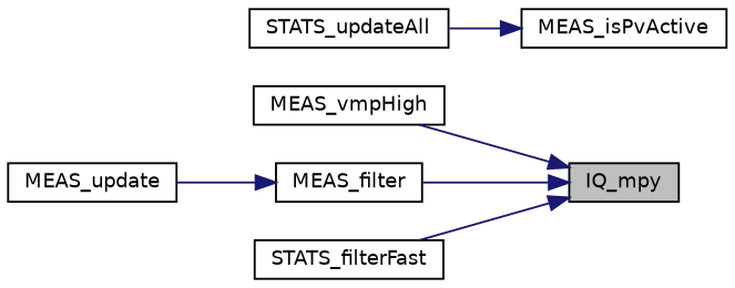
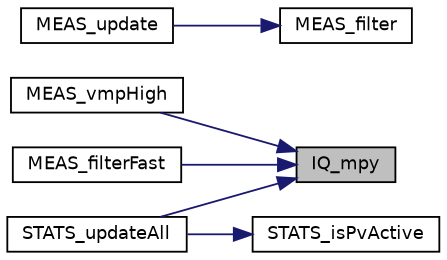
  digraph {
    rankdir=RL
    node [color=black fillcolor=white fontname=Helvetica fontsize=10 shape=record style=filled]
    edge [color=midnightblue dir=back fontname=Helvetica fontsize=10 labelfontname=Helvetica labelfontsize=10 style=solid]
    n1 [fillcolor=grey75 fontcolor=black height=0.2 label=IQ_mpy width=0.4]
    n2 [height=0.2 label=MEAS_vmpHigh width=0.4]
    n3 [height=0.2 label=MEAS_filter width=0.4]
-   n4 [height=0.2 label=STATS_filterFast width=0.4]
+   n4 [height=0.2 label=MEAS_filterFast width=0.4]
    n5 [height=0.2 label=MEAS_update width=0.4]
-   n6 [height=0.2 label=MEAS_isPvActive width=0.4]
+   n6 [height=0.2 label=STATS_isPvActive width=0.4]
    n7 [height=0.2 label=STATS_updateAll width=0.4]
    n1 -> n2
-   n1 -> n3
+   n1 -> n7
    n1 -> n4
    n3 -> n5
    n6 -> n7
  }
